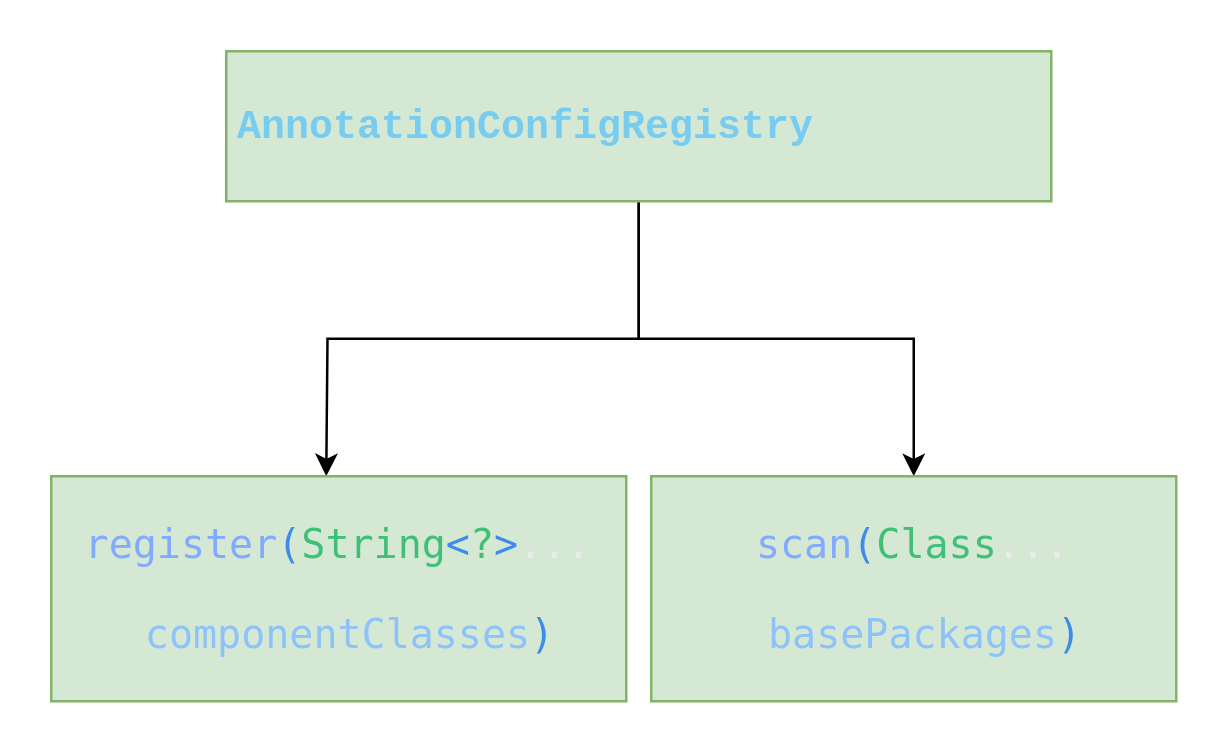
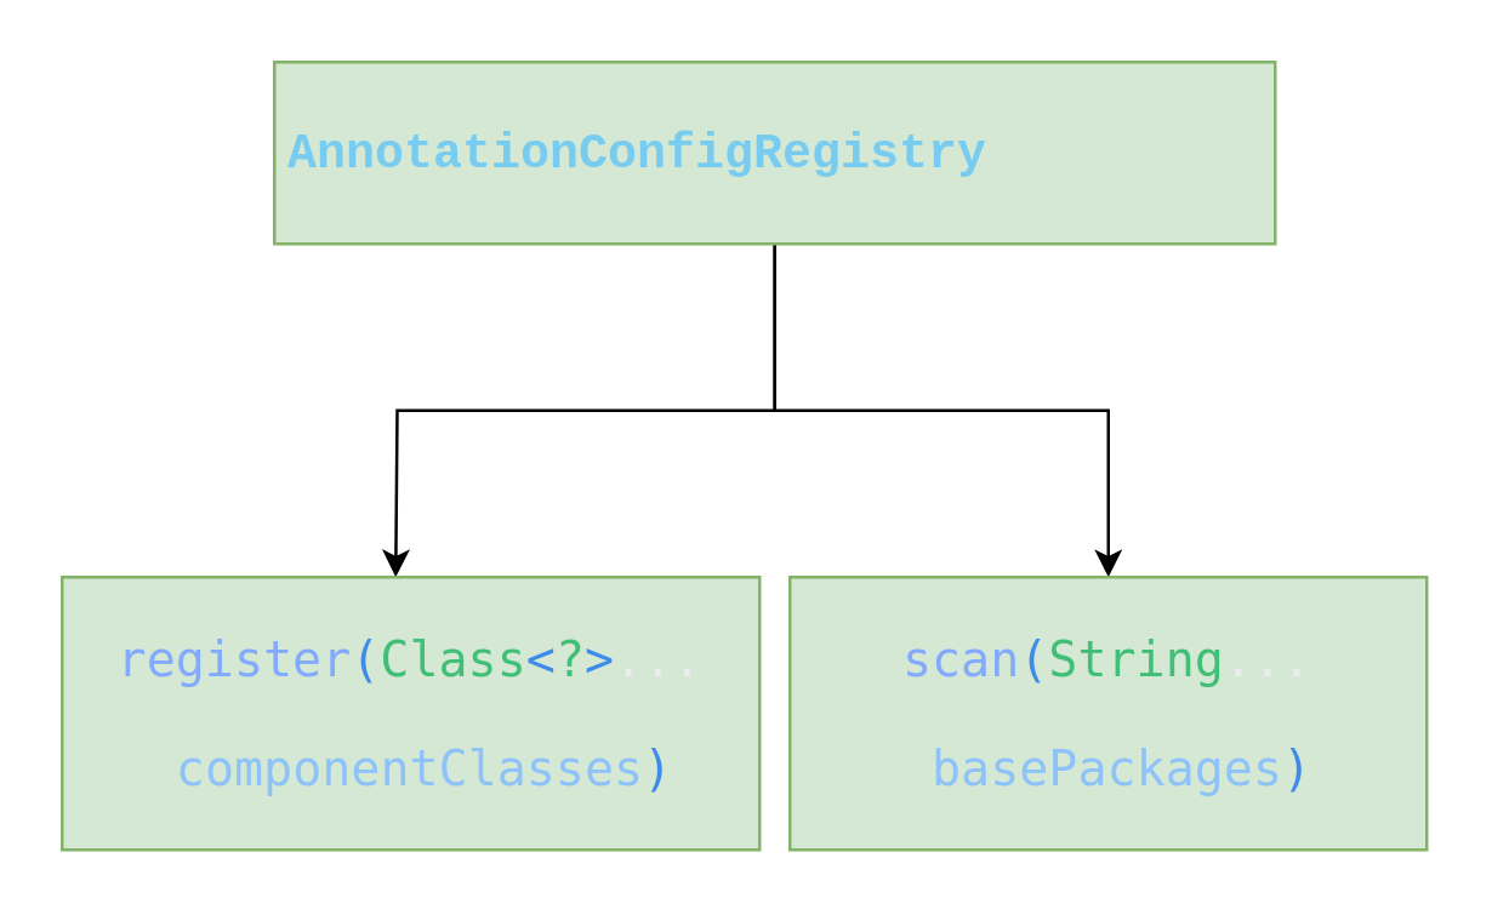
  <mxCell id="0" />
  <mxCell id="1" parent="0" />
  <mxCell id="2" value="" style="edgeStyle=orthogonalEdgeStyle;rounded=0;orthogonalLoop=1;jettySize=auto;html=1;fontFamily=Courier New;" edge="1" parent="1" source="4" target="6"><mxGeometry relative="1" as="geometry" /></mxCell>
  <mxCell id="3" value="" style="edgeStyle=orthogonalEdgeStyle;rounded=0;orthogonalLoop=1;jettySize=auto;html=1;fontFamily=Courier New;" edge="1" parent="1" source="4"><mxGeometry relative="1" as="geometry"><mxPoint x="130" y="190" as="targetPoint" /></mxGeometry></mxCell>
  <mxCell id="4" value="&lt;span style=&quot;color: rgba(0 , 0 , 0 , 0) ; font-family: monospace ; font-size: 0px&quot;&gt;%3CmxGraphModel%3E%3Croot%3E%3CmxCell%20id%3D%220%22%2F%3E%3CmxCell%20id%3D%221%22%20parent%3D%220%22%2F%3E%3CmxCell%20id%3D%222%22%20value%3D%22%22%20style%3D%22rounded%3D0%3BwhiteSpace%3Dwrap%3Bhtml%3D1%3BfillColor%3D%23d5e8d4%3BstrokeColor%3D%2382b366%3B%22%20vertex%3D%221%22%20parent%3D%221%22%3E%3CmxGeometry%20x%3D%22170%22%20y%3D%22250%22%20width%3D%22120%22%20height%3D%2260%22%20as%3D%22geometry%22%2F%3E%3C%2FmxCell%3E%3C%2Froot%3E%3C%2FmxGraphModel%3E&lt;/span&gt;" style="rounded=0;whiteSpace=wrap;html=1;fillColor=#d5e8d4;strokeColor=#82b366;" vertex="1" parent="1"><mxGeometry x="90" y="20" width="330" height="60" as="geometry" /></mxCell>
- <mxCell id="5" value="&lt;pre style=&quot;color: rgb(236 , 236 , 238) ; font-family: &amp;#34;jetbrains mono&amp;#34; , monospace ; font-size: 12pt&quot;&gt;&lt;span style=&quot;color: rgb(130 , 170 , 255)&quot;&gt;register&lt;/span&gt;&lt;span style=&quot;color: rgb(61 , 139 , 235)&quot;&gt;(&lt;/span&gt;&lt;span style=&quot;color: rgb(64 , 191 , 119)&quot;&gt;String&lt;/span&gt;&lt;span style=&quot;color: rgb(61 , 139 , 235)&quot;&gt;&amp;lt;&lt;/span&gt;&lt;span style=&quot;color: rgb(64 , 191 , 119)&quot;&gt;?&lt;/span&gt;&lt;span style=&quot;color: rgb(61 , 139 , 235)&quot;&gt;&amp;gt;&lt;/span&gt;...&lt;/pre&gt;&lt;pre style=&quot;color: rgb(236 , 236 , 238) ; font-family: &amp;#34;jetbrains mono&amp;#34; , monospace ; font-size: 12pt&quot;&gt; &lt;span style=&quot;color: rgb(141 , 195 , 249)&quot;&gt;componentClasses&lt;/span&gt;&lt;span style=&quot;color: rgb(61 , 139 , 235)&quot;&gt;)&lt;/span&gt;&lt;/pre&gt;" style="rounded=0;whiteSpace=wrap;html=1;fillColor=#d5e8d4;strokeColor=#82b366;" vertex="1" parent="1"><mxGeometry x="20" y="190" width="230" height="90" as="geometry" /></mxCell>
- <mxCell id="6" value="&lt;pre style=&quot;color: rgb(236 , 236 , 238) ; font-family: &amp;#34;jetbrains mono&amp;#34; , monospace ; font-size: 12pt&quot;&gt;&lt;span style=&quot;color: rgb(130 , 170 , 255)&quot;&gt;scan&lt;/span&gt;&lt;span style=&quot;color: rgb(61 , 139 , 235)&quot;&gt;(&lt;/span&gt;&lt;span style=&quot;color: rgb(64 , 191 , 119)&quot;&gt;Class&lt;/span&gt;...&lt;/pre&gt;&lt;pre style=&quot;color: rgb(236 , 236 , 238) ; font-family: &amp;#34;jetbrains mono&amp;#34; , monospace ; font-size: 12pt&quot;&gt; &lt;span style=&quot;color: rgb(141 , 195 , 249)&quot;&gt;basePackages&lt;/span&gt;&lt;span style=&quot;color: rgb(61 , 139 , 235)&quot;&gt;)&lt;/span&gt;&lt;/pre&gt;" style="rounded=0;whiteSpace=wrap;html=1;fillColor=#d5e8d4;strokeColor=#82b366;" vertex="1" parent="1"><mxGeometry x="260" y="190" width="210" height="90" as="geometry" /></mxCell>
+ <mxCell id="5" value="&lt;pre style=&quot;color: rgb(236 , 236 , 238) ; font-family: &amp;#34;jetbrains mono&amp;#34; , monospace ; font-size: 12pt&quot;&gt;&lt;span style=&quot;color: rgb(130 , 170 , 255)&quot;&gt;register&lt;/span&gt;&lt;span style=&quot;color: rgb(61 , 139 , 235)&quot;&gt;(&lt;/span&gt;&lt;span style=&quot;color: rgb(64 , 191 , 119)&quot;&gt;Class&lt;/span&gt;&lt;span style=&quot;color: rgb(61 , 139 , 235)&quot;&gt;&amp;lt;&lt;/span&gt;&lt;span style=&quot;color: rgb(64 , 191 , 119)&quot;&gt;?&lt;/span&gt;&lt;span style=&quot;color: rgb(61 , 139 , 235)&quot;&gt;&amp;gt;&lt;/span&gt;...&lt;/pre&gt;&lt;pre style=&quot;color: rgb(236 , 236 , 238) ; font-family: &amp;#34;jetbrains mono&amp;#34; , monospace ; font-size: 12pt&quot;&gt; &lt;span style=&quot;color: rgb(141 , 195 , 249)&quot;&gt;componentClasses&lt;/span&gt;&lt;span style=&quot;color: rgb(61 , 139 , 235)&quot;&gt;)&lt;/span&gt;&lt;/pre&gt;" style="rounded=0;whiteSpace=wrap;html=1;fillColor=#d5e8d4;strokeColor=#82b366;" vertex="1" parent="1"><mxGeometry x="20" y="190" width="230" height="90" as="geometry" /></mxCell>
+ <mxCell id="6" value="&lt;pre style=&quot;color: rgb(236 , 236 , 238) ; font-family: &amp;#34;jetbrains mono&amp;#34; , monospace ; font-size: 12pt&quot;&gt;&lt;span style=&quot;color: rgb(130 , 170 , 255)&quot;&gt;scan&lt;/span&gt;&lt;span style=&quot;color: rgb(61 , 139 , 235)&quot;&gt;(&lt;/span&gt;&lt;span style=&quot;color: rgb(64 , 191 , 119)&quot;&gt;String&lt;/span&gt;...&lt;/pre&gt;&lt;pre style=&quot;color: rgb(236 , 236 , 238) ; font-family: &amp;#34;jetbrains mono&amp;#34; , monospace ; font-size: 12pt&quot;&gt; &lt;span style=&quot;color: rgb(141 , 195 , 249)&quot;&gt;basePackages&lt;/span&gt;&lt;span style=&quot;color: rgb(61 , 139 , 235)&quot;&gt;)&lt;/span&gt;&lt;/pre&gt;" style="rounded=0;whiteSpace=wrap;html=1;fillColor=#d5e8d4;strokeColor=#82b366;" vertex="1" parent="1"><mxGeometry x="260" y="190" width="210" height="90" as="geometry" /></mxCell>
  <mxCell id="7" value="&lt;pre style=&quot;color: rgb(236 , 236 , 238) ; font-size: 12pt&quot;&gt;&lt;span style=&quot;color: rgb(120 , 204 , 240)&quot;&gt;&lt;font face=&quot;Courier New&quot;&gt;&lt;b&gt;AnnotationConfigRegistry&lt;/b&gt;&lt;/font&gt;&lt;/span&gt;&lt;/pre&gt;" style="text;html=1;strokeColor=none;fillColor=none;align=center;verticalAlign=middle;whiteSpace=wrap;rounded=0;" vertex="1" parent="1"><mxGeometry x="95" y="37.5" width="230" height="25" as="geometry" /></mxCell>
